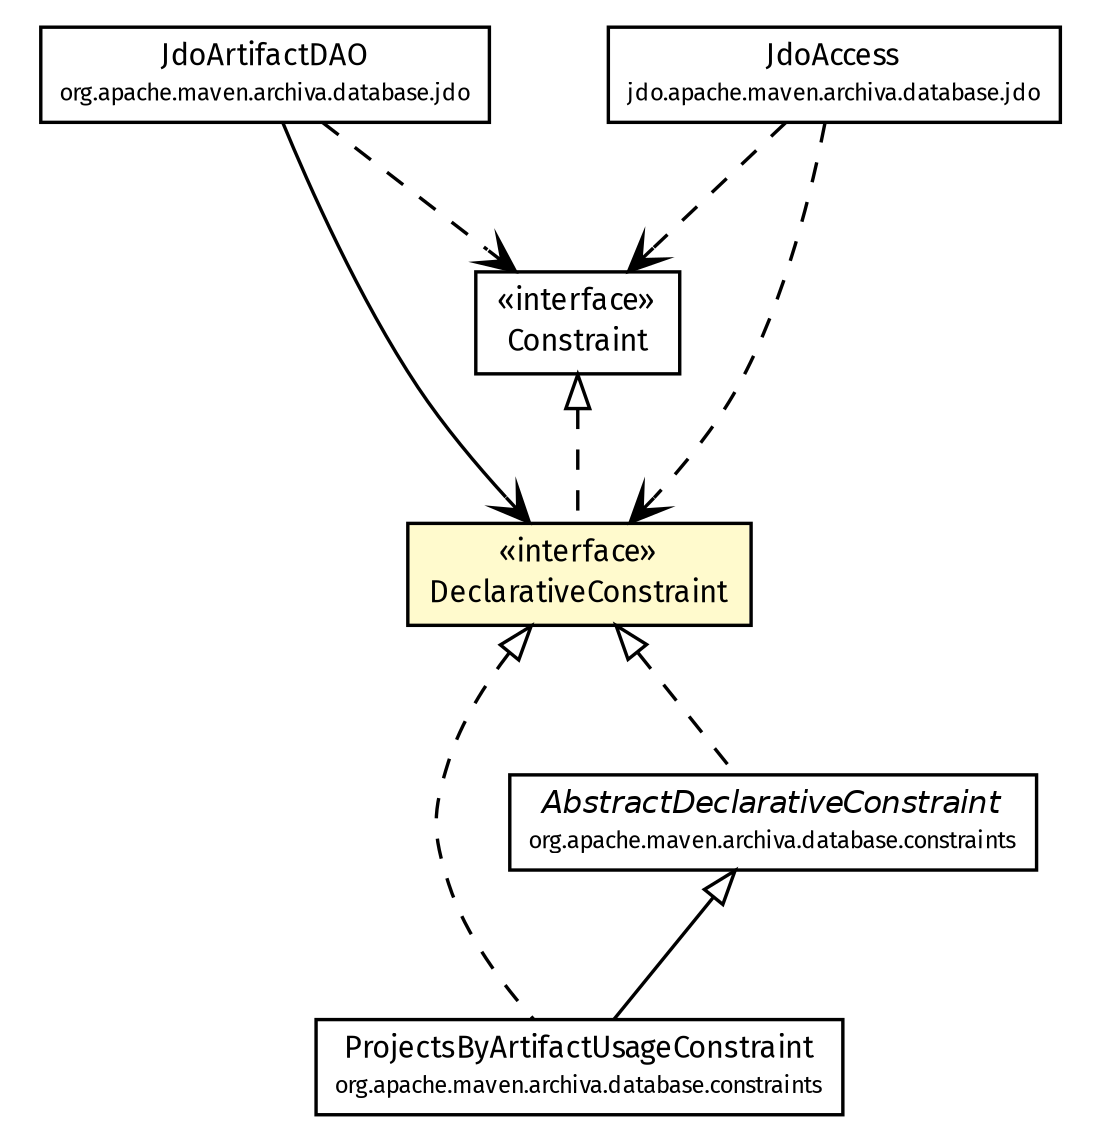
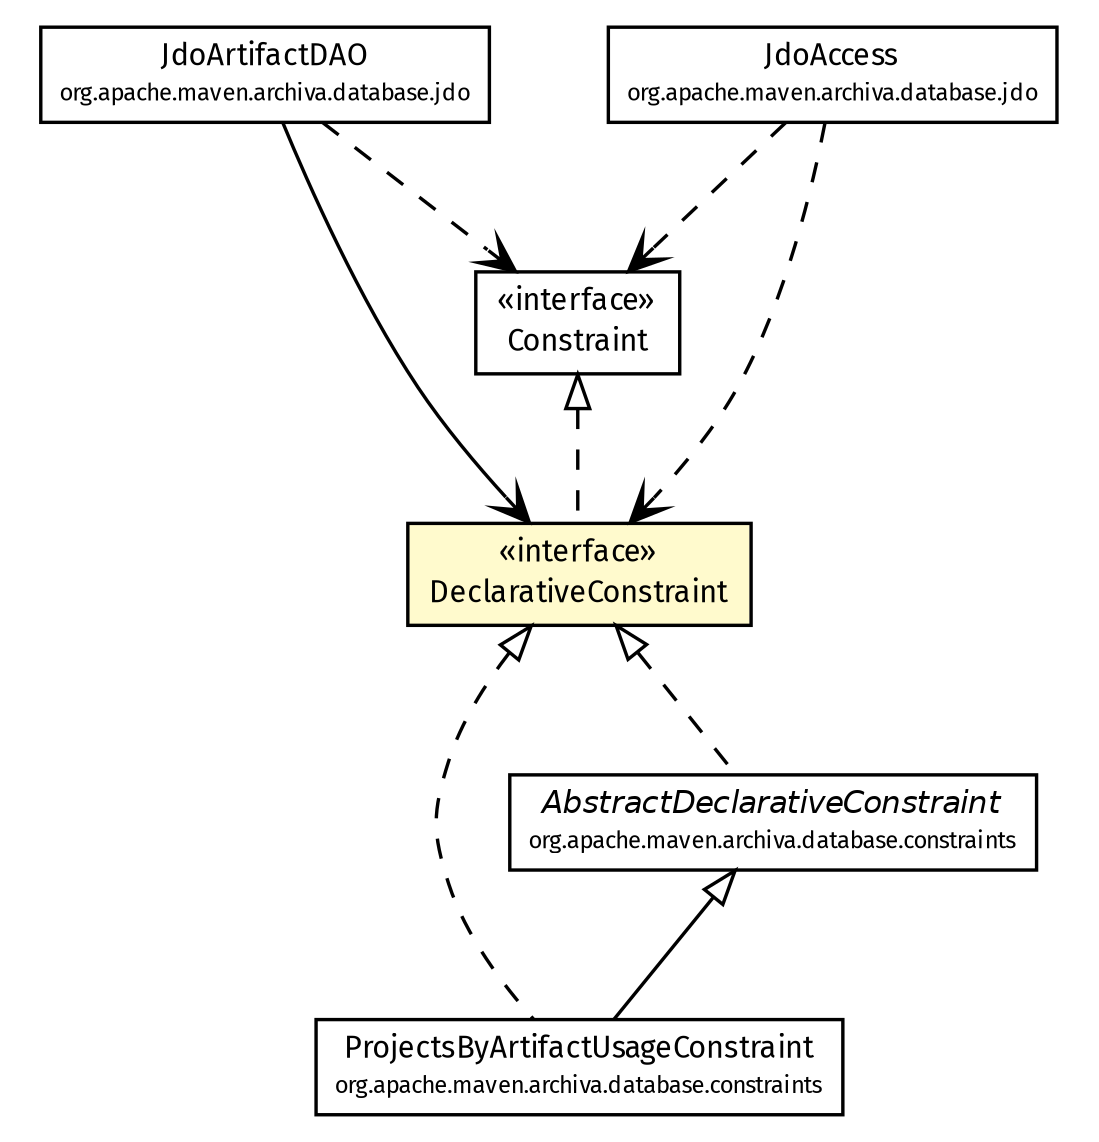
  digraph {
    fontname="Fira Sans"
    node [fontcolor=black fontname="Fira Sans" fontsize=9.0 shape=plaintext]
    edge [fontname="Fira Sans" fontsize=10 headport=p labelfontname=Helvetica labelfontsize=10 style=dashed tailport=p]
    n1 [label=<<table border="0" cellborder="1" cellspacing="0" cellpadding="2" port="p" bgcolor="lemonChiffon" href="./DeclarativeConstraint.html"> 		<tr><td><table border="0" cellspacing="0" cellpadding="1"> 			<tr><td> &laquo;interface&raquo; </td></tr> 			<tr><td> DeclarativeConstraint </td></tr> 		</table></td></tr> 		</table>>]
    n2 [label=<<table border="0" cellborder="1" cellspacing="0" cellpadding="2" port="p" href="./constraints/ProjectsByArtifactUsageConstraint.html"> 		<tr><td><table border="0" cellspacing="0" cellpadding="1"> 			<tr><td> ProjectsByArtifactUsageConstraint </td></tr> 			<tr><td><font point-size="7.0"> org.apache.maven.archiva.database.constraints </font></td></tr> 		</table></td></tr> 		</table>>]
    n3 [label=<<table border="0" cellborder="1" cellspacing="0" cellpadding="2" port="p" href="./constraints/AbstractDeclarativeConstraint.html"> 		<tr><td><table border="0" cellspacing="0" cellpadding="1"> 			<tr><td><font face="Helvetica-Oblique"> AbstractDeclarativeConstraint </font></td></tr> 			<tr><td><font point-size="7.0"> org.apache.maven.archiva.database.constraints </font></td></tr> 		</table></td></tr> 		</table>>]
    n4 [label=<<table border="0" cellborder="1" cellspacing="0" cellpadding="2" port="p" href="./Constraint.html"> 		<tr><td><table border="0" cellspacing="0" cellpadding="1"> 			<tr><td> &laquo;interface&raquo; </td></tr> 			<tr><td> Constraint </td></tr> 		</table></td></tr> 		</table>>]
    n5 [label=<<table border="0" cellborder="1" cellspacing="0" cellpadding="2" port="p" href="./jdo/JdoArtifactDAO.html"> 		<tr><td><table border="0" cellspacing="0" cellpadding="1"> 			<tr><td> JdoArtifactDAO </td></tr> 			<tr><td><font point-size="7.0"> org.apache.maven.archiva.database.jdo </font></td></tr> 		</table></td></tr> 		</table>>]
-   n6 [label=<<table border="0" cellborder="1" cellspacing="0" cellpadding="2" port="p" href="./jdo/JdoAccess.html"> 		<tr><td><table border="0" cellspacing="0" cellpadding="1"> 			<tr><td> JdoAccess </td></tr> 			<tr><td><font point-size="7.0"> jdo.apache.maven.archiva.database.jdo </font></td></tr> 		</table></td></tr> 		</table>>]
+   n6 [label=<<table border="0" cellborder="1" cellspacing="0" cellpadding="2" port="p" href="./jdo/JdoAccess.html"> 		<tr><td><table border="0" cellspacing="0" cellpadding="1"> 			<tr><td> JdoAccess </td></tr> 			<tr><td><font point-size="7.0"> org.apache.maven.archiva.database.jdo </font></td></tr> 		</table></td></tr> 		</table>>]
    n1 -> n2 [arrowtail=empty dir=back]
    n1 -> n3 [arrowtail=empty dir=back]
    n3 -> n2 [arrowtail=empty dir=back style=""]
    n4 -> n1 [arrowtail=empty dir=back]
    n5 -> n1 [arrowhead=open color=black fontcolor=black fontsize=10.0 style=solid]
    n5 -> n4 [arrowhead=open color=black fontcolor=black fontsize=10.0]
    n6 -> n1 [arrowhead=open color=black fontcolor=black fontsize=10.0]
    n6 -> n4 [arrowhead=open color=black fontcolor=black fontsize=10.0]
  }
